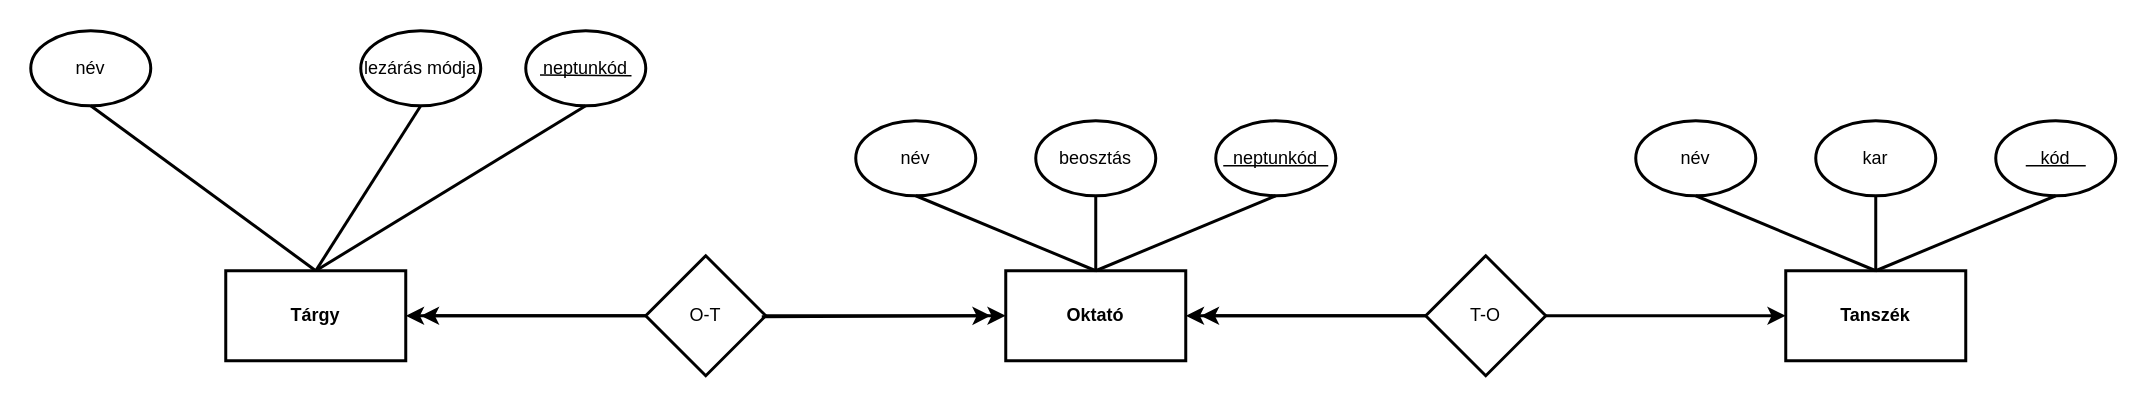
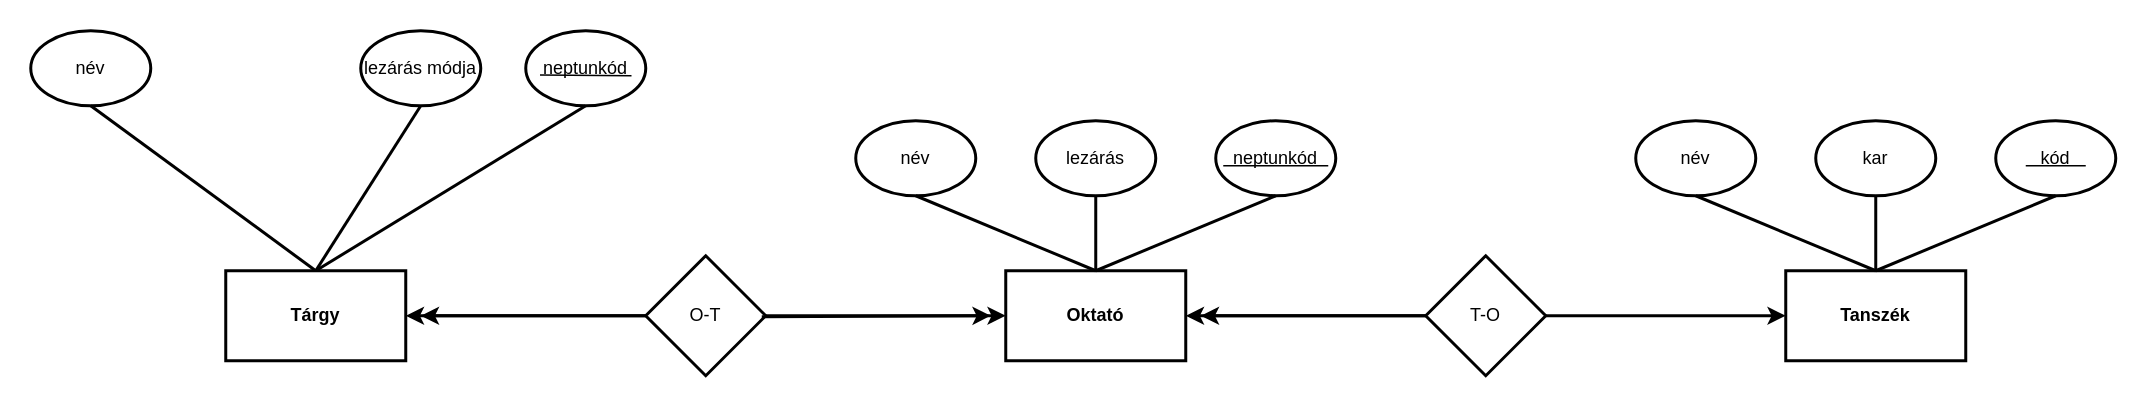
  <mxCell id="0" />
  <mxCell id="1" parent="0" />
  <mxCell id="2" value="&lt;b&gt;Oktató&lt;/b&gt;" style="rounded=0;whiteSpace=wrap;html=1;strokeWidth=2;" parent="1" vertex="1"><mxGeometry x="670" y="180" width="120" height="60" as="geometry" /></mxCell>
  <mxCell id="3" value="név" style="ellipse;whiteSpace=wrap;html=1;strokeWidth=2;" parent="1" vertex="1"><mxGeometry x="570" y="80" width="80" height="50" as="geometry" /></mxCell>
- <mxCell id="4" value="beosztás" style="ellipse;whiteSpace=wrap;html=1;strokeWidth=2;" parent="1" vertex="1"><mxGeometry x="690" y="80" width="80" height="50" as="geometry" /></mxCell>
+ <mxCell id="4" value="lezárás" style="ellipse;whiteSpace=wrap;html=1;strokeWidth=2;" parent="1" vertex="1"><mxGeometry x="690" y="80" width="80" height="50" as="geometry" /></mxCell>
  <mxCell id="5" value="neptunkód" style="ellipse;whiteSpace=wrap;html=1;strokeWidth=2;" parent="1" vertex="1"><mxGeometry x="810" y="80" width="80" height="50" as="geometry" /></mxCell>
  <mxCell id="6" value="" style="endArrow=none;html=1;rounded=0;strokeWidth=2;exitX=0.5;exitY=1;exitDx=0;exitDy=0;entryX=0.5;entryY=0;entryDx=0;entryDy=0;" parent="1" source="3" target="2" edge="1"><mxGeometry width="50" height="50" relative="1" as="geometry"><mxPoint x="710" y="230" as="sourcePoint" /><mxPoint x="760" y="180" as="targetPoint" /></mxGeometry></mxCell>
  <mxCell id="7" value="" style="endArrow=none;html=1;rounded=0;strokeWidth=2;exitX=0.5;exitY=1;exitDx=0;exitDy=0;entryX=0.5;entryY=0;entryDx=0;entryDy=0;" parent="1" source="4" target="2" edge="1"><mxGeometry width="50" height="50" relative="1" as="geometry"><mxPoint x="710" y="230" as="sourcePoint" /><mxPoint x="760" y="180" as="targetPoint" /></mxGeometry></mxCell>
  <mxCell id="8" value="" style="endArrow=none;html=1;rounded=0;strokeWidth=2;entryX=0.5;entryY=1;entryDx=0;entryDy=0;exitX=0.5;exitY=0;exitDx=0;exitDy=0;" parent="1" source="2" target="5" edge="1"><mxGeometry width="50" height="50" relative="1" as="geometry"><mxPoint x="710" y="230" as="sourcePoint" /><mxPoint x="760" y="180" as="targetPoint" /></mxGeometry></mxCell>
  <mxCell id="9" value="&lt;b&gt;Tanszék&lt;/b&gt;" style="rounded=0;whiteSpace=wrap;html=1;strokeWidth=2;" parent="1" vertex="1"><mxGeometry x="1190" y="180" width="120" height="60" as="geometry" /></mxCell>
  <mxCell id="10" value="T-O" style="rhombus;whiteSpace=wrap;html=1;strokeWidth=2;" parent="1" vertex="1"><mxGeometry x="950" y="170" width="80" height="80" as="geometry" /></mxCell>
  <mxCell id="11" value="" style="endArrow=classic;html=1;rounded=0;strokeWidth=2;exitX=0;exitY=0.5;exitDx=0;exitDy=0;entryX=1;entryY=0.5;entryDx=0;entryDy=0;" parent="1" source="10" target="2" edge="1"><mxGeometry width="50" height="50" relative="1" as="geometry"><mxPoint x="910" y="160" as="sourcePoint" /><mxPoint x="960" y="110" as="targetPoint" /></mxGeometry></mxCell>
  <mxCell id="12" value="" style="endArrow=classic;html=1;rounded=0;strokeWidth=2;exitX=1;exitY=0.5;exitDx=0;exitDy=0;entryX=0;entryY=0.5;entryDx=0;entryDy=0;" parent="1" source="10" target="9" edge="1"><mxGeometry width="50" height="50" relative="1" as="geometry"><mxPoint x="1070" y="210" as="sourcePoint" /><mxPoint x="1120" y="160" as="targetPoint" /></mxGeometry></mxCell>
  <mxCell id="13" value="név" style="ellipse;whiteSpace=wrap;html=1;strokeWidth=2;" parent="1" vertex="1"><mxGeometry x="1090" y="80" width="80" height="50" as="geometry" /></mxCell>
  <mxCell id="14" value="kód" style="ellipse;whiteSpace=wrap;html=1;strokeWidth=2;" parent="1" vertex="1"><mxGeometry x="1330" y="80" width="80" height="50" as="geometry" /></mxCell>
  <mxCell id="15" value="kar" style="ellipse;whiteSpace=wrap;html=1;strokeWidth=2;" parent="1" vertex="1"><mxGeometry x="1210" y="80" width="80" height="50" as="geometry" /></mxCell>
  <mxCell id="16" value="" style="endArrow=none;html=1;rounded=0;strokeWidth=2;exitX=0.5;exitY=1;exitDx=0;exitDy=0;entryX=0.5;entryY=0;entryDx=0;entryDy=0;" parent="1" source="13" target="9" edge="1"><mxGeometry width="50" height="50" relative="1" as="geometry"><mxPoint x="1140" y="250" as="sourcePoint" /><mxPoint x="1190" y="200" as="targetPoint" /></mxGeometry></mxCell>
  <mxCell id="17" value="" style="endArrow=none;html=1;rounded=0;strokeWidth=2;exitX=0.5;exitY=1;exitDx=0;exitDy=0;entryX=0.5;entryY=0;entryDx=0;entryDy=0;" parent="1" source="15" target="9" edge="1"><mxGeometry width="50" height="50" relative="1" as="geometry"><mxPoint x="1140" y="250" as="sourcePoint" /><mxPoint x="1190" y="200" as="targetPoint" /></mxGeometry></mxCell>
  <mxCell id="18" value="" style="endArrow=none;html=1;rounded=0;strokeWidth=2;exitX=0.5;exitY=1;exitDx=0;exitDy=0;entryX=0.5;entryY=0;entryDx=0;entryDy=0;" parent="1" source="14" target="9" edge="1"><mxGeometry width="50" height="50" relative="1" as="geometry"><mxPoint x="1140" y="250" as="sourcePoint" /><mxPoint x="1190" y="200" as="targetPoint" /></mxGeometry></mxCell>
  <mxCell id="19" value="" style="endArrow=none;html=1;rounded=0;strokeWidth=1;" parent="1" edge="1"><mxGeometry width="50" height="50" relative="1" as="geometry"><mxPoint x="815" y="110" as="sourcePoint" /><mxPoint x="885" y="110" as="targetPoint" /></mxGeometry></mxCell>
  <mxCell id="20" value="" style="endArrow=none;html=1;rounded=0;" parent="1" edge="1"><mxGeometry width="50" height="50" relative="1" as="geometry"><mxPoint x="1350" y="110" as="sourcePoint" /><mxPoint x="1390" y="110" as="targetPoint" /><Array as="points"><mxPoint x="1370" y="110" /></Array></mxGeometry></mxCell>
  <mxCell id="21" value="&lt;b&gt;Tárgy&lt;/b&gt;" style="rounded=0;whiteSpace=wrap;html=1;strokeWidth=2;" parent="1" vertex="1"><mxGeometry x="150" y="180" width="120" height="60" as="geometry" /></mxCell>
  <mxCell id="22" value="O-T" style="rhombus;whiteSpace=wrap;html=1;strokeWidth=2;" parent="1" vertex="1"><mxGeometry x="430" y="170" width="80" height="80" as="geometry" /></mxCell>
  <mxCell id="23" value="" style="endArrow=classic;html=1;rounded=0;strokeWidth=2;entryX=0;entryY=0.5;entryDx=0;entryDy=0;" parent="1" target="2" edge="1"><mxGeometry width="50" height="50" relative="1" as="geometry"><mxPoint x="510" y="210" as="sourcePoint" /><mxPoint x="490" y="160" as="targetPoint" /></mxGeometry></mxCell>
  <mxCell id="24" value="" style="endArrow=classic;html=1;rounded=0;strokeWidth=2;entryX=1;entryY=0.5;entryDx=0;entryDy=0;" parent="1" target="21" edge="1"><mxGeometry width="50" height="50" relative="1" as="geometry"><mxPoint x="430" y="210" as="sourcePoint" /><mxPoint x="490" y="160" as="targetPoint" /></mxGeometry></mxCell>
  <mxCell id="25" value="" style="endArrow=classic;html=1;rounded=0;strokeWidth=2;" parent="1" edge="1"><mxGeometry width="50" height="50" relative="1" as="geometry"><mxPoint x="430" y="210" as="sourcePoint" /><mxPoint x="280" y="210" as="targetPoint" /></mxGeometry></mxCell>
  <mxCell id="26" value="lezárás módja" style="ellipse;whiteSpace=wrap;html=1;strokeWidth=2;" parent="1" vertex="1"><mxGeometry x="240" y="20" width="80" height="50" as="geometry" /></mxCell>
  <mxCell id="27" value="neptunkód" style="ellipse;whiteSpace=wrap;html=1;strokeWidth=2;" parent="1" vertex="1"><mxGeometry x="350" y="20" width="80" height="50" as="geometry" /></mxCell>
  <mxCell id="28" value="név" style="ellipse;whiteSpace=wrap;html=1;strokeWidth=2;" parent="1" vertex="1"><mxGeometry x="20" y="20" width="80" height="50" as="geometry" /></mxCell>
  <mxCell id="29" value="" style="endArrow=none;html=1;rounded=0;strokeWidth=2;exitX=0.5;exitY=1;exitDx=0;exitDy=0;entryX=0.5;entryY=0;entryDx=0;entryDy=0;" parent="1" source="28" target="21" edge="1"><mxGeometry width="50" height="50" relative="1" as="geometry"><mxPoint x="250" y="130" as="sourcePoint" /><mxPoint x="300" y="80" as="targetPoint" /></mxGeometry></mxCell>
  <mxCell id="30" value="" style="endArrow=none;html=1;rounded=0;strokeWidth=2;entryX=0.5;entryY=1;entryDx=0;entryDy=0;exitX=0.5;exitY=0;exitDx=0;exitDy=0;" parent="1" source="21" target="26" edge="1"><mxGeometry width="50" height="50" relative="1" as="geometry"><mxPoint x="250" y="130" as="sourcePoint" /><mxPoint x="300" y="80" as="targetPoint" /></mxGeometry></mxCell>
  <mxCell id="31" value="" style="endArrow=none;html=1;rounded=0;strokeWidth=2;entryX=0.5;entryY=1;entryDx=0;entryDy=0;exitX=0.5;exitY=0;exitDx=0;exitDy=0;" parent="1" source="21" target="27" edge="1"><mxGeometry width="50" height="50" relative="1" as="geometry"><mxPoint x="250" y="130" as="sourcePoint" /><mxPoint x="300" y="80" as="targetPoint" /></mxGeometry></mxCell>
  <mxCell id="32" value="" style="endArrow=none;html=1;rounded=0;exitX=0.05;exitY=0.59;exitDx=0;exitDy=0;exitPerimeter=0;" parent="1" edge="1"><mxGeometry width="50" height="50" relative="1" as="geometry"><mxPoint x="359.5" y="49.5" as="sourcePoint" /><mxPoint x="420.5" y="50" as="targetPoint" /></mxGeometry></mxCell>
  <mxCell id="33" value="" style="endArrow=classic;html=1;rounded=0;strokeWidth=2;exitX=0;exitY=0.5;exitDx=0;exitDy=0;" parent="1" source="10" edge="1"><mxGeometry width="50" height="50" relative="1" as="geometry"><mxPoint x="980" y="230" as="sourcePoint" /><mxPoint x="800" y="210" as="targetPoint" /></mxGeometry></mxCell>
  <mxCell id="34" value="" style="endArrow=classic;html=1;rounded=0;strokeWidth=2;exitX=0.967;exitY=0.508;exitDx=0;exitDy=0;exitPerimeter=0;" parent="1" source="22" edge="1"><mxGeometry width="50" height="50" relative="1" as="geometry"><mxPoint x="550" y="230" as="sourcePoint" /><mxPoint x="660" y="210" as="targetPoint" /></mxGeometry></mxCell>
